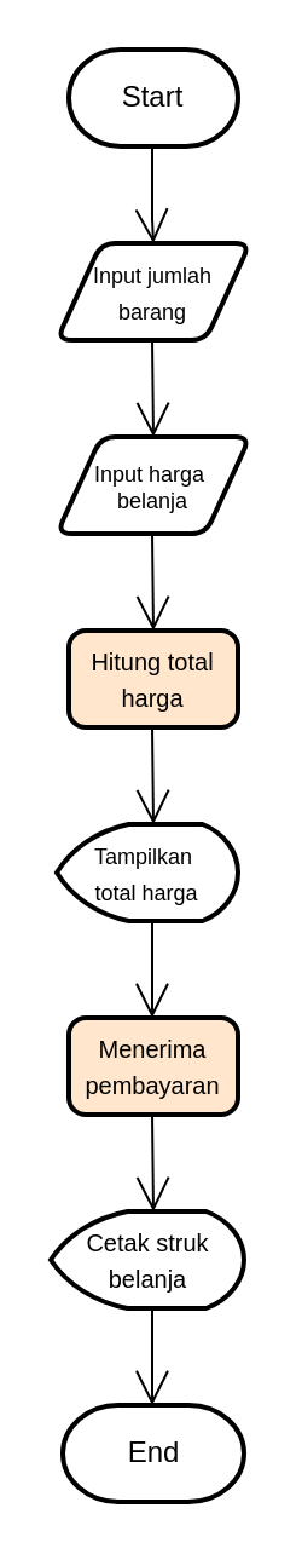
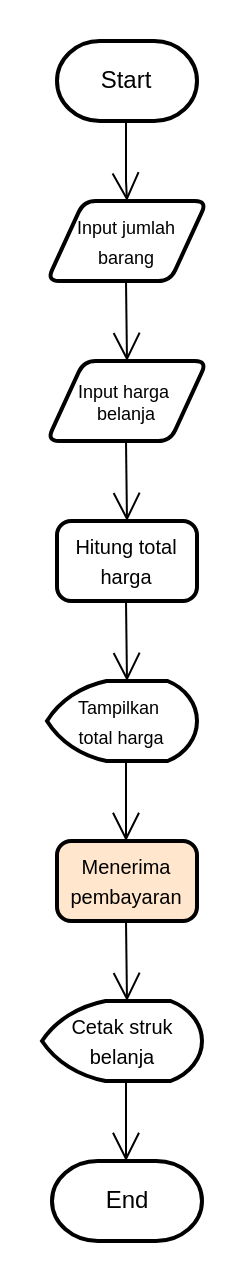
  <mxCell id="0" />
  <mxCell id="1" parent="0" />
  <mxCell id="2" value="Start" style="strokeWidth=2;html=1;shape=mxgraph.flowchart.terminator;whiteSpace=wrap;" vertex="1" parent="1"><mxGeometry x="28" y="20" width="70" height="40" as="geometry" /></mxCell>
  <mxCell id="3" value="" style="endArrow=open;endFill=1;endSize=12;html=1;rounded=0;" edge="1" parent="1"><mxGeometry width="160" relative="1" as="geometry"><mxPoint x="62.5" y="60" as="sourcePoint" /><mxPoint x="63" y="100" as="targetPoint" /><Array as="points"><mxPoint x="62.5" y="90" /></Array></mxGeometry></mxCell>
  <mxCell id="4" value="&lt;font style=&quot;font-size: 9px;&quot;&gt;Input jumlah barang&lt;/font&gt;" style="shape=parallelogram;html=1;strokeWidth=2;perimeter=parallelogramPerimeter;whiteSpace=wrap;rounded=1;arcSize=12;size=0.23;" vertex="1" parent="1"><mxGeometry x="23" y="100" width="80" height="40" as="geometry" /></mxCell>
  <mxCell id="5" value="&lt;font style=&quot;font-size: 9px;&quot;&gt;Input harga&amp;nbsp;&lt;/font&gt;&lt;div style=&quot;font-size: 9px;&quot;&gt;&lt;font style=&quot;font-size: 9px;&quot;&gt;belanja&lt;/font&gt;&lt;/div&gt;" style="shape=parallelogram;html=1;strokeWidth=2;perimeter=parallelogramPerimeter;whiteSpace=wrap;rounded=1;arcSize=12;size=0.23;" vertex="1" parent="1"><mxGeometry x="23" y="180" width="80" height="40" as="geometry" /></mxCell>
  <mxCell id="6" value="" style="endArrow=open;endFill=1;endSize=12;html=1;rounded=0;" edge="1" parent="1"><mxGeometry width="160" relative="1" as="geometry"><mxPoint x="62.5" y="140" as="sourcePoint" /><mxPoint x="63" y="180" as="targetPoint" /></mxGeometry></mxCell>
- <mxCell id="7" value="&lt;font style=&quot;font-size: 10px;&quot;&gt;Hitung total harga&lt;/font&gt;" style="rounded=1;whiteSpace=wrap;html=1;absoluteArcSize=1;arcSize=14;strokeWidth=2;fillColor=#ffe6cc;" vertex="1" parent="1"><mxGeometry x="28" y="260" width="70" height="40" as="geometry" /></mxCell>
+ <mxCell id="7" value="&lt;font style=&quot;font-size: 10px;&quot;&gt;Hitung total harga&lt;/font&gt;" style="rounded=1;whiteSpace=wrap;html=1;absoluteArcSize=1;arcSize=14;strokeWidth=2;" vertex="1" parent="1"><mxGeometry x="28" y="260" width="70" height="40" as="geometry" /></mxCell>
  <mxCell id="8" value="" style="endArrow=open;endFill=1;endSize=12;html=1;rounded=0;" edge="1" parent="1"><mxGeometry width="160" relative="1" as="geometry"><mxPoint x="62.5" y="220" as="sourcePoint" /><mxPoint x="63" y="260" as="targetPoint" /></mxGeometry></mxCell>
  <mxCell id="9" value="&lt;font style=&quot;font-size: 9px;&quot;&gt;Tampilkan&amp;nbsp;&lt;/font&gt;&lt;div&gt;&lt;font style=&quot;font-size: 9px;&quot;&gt;total harga&lt;/font&gt;&lt;/div&gt;" style="strokeWidth=2;html=1;shape=mxgraph.flowchart.display;whiteSpace=wrap;" vertex="1" parent="1"><mxGeometry x="23" y="340" width="75" height="40" as="geometry" /></mxCell>
  <mxCell id="10" value="" style="endArrow=open;endFill=1;endSize=12;html=1;rounded=0;" edge="1" parent="1"><mxGeometry width="160" relative="1" as="geometry"><mxPoint x="62.5" y="300" as="sourcePoint" /><mxPoint x="63" y="340" as="targetPoint" /></mxGeometry></mxCell>
  <mxCell id="11" value="" style="endArrow=open;endFill=1;endSize=12;html=1;rounded=0;" edge="1" parent="1"><mxGeometry width="160" relative="1" as="geometry"><mxPoint x="62.5" y="380" as="sourcePoint" /><mxPoint x="62.5" y="420" as="targetPoint" /></mxGeometry></mxCell>
  <mxCell id="12" value="&lt;font style=&quot;font-size: 10px;&quot;&gt;Menerima pembayaran&lt;/font&gt;" style="rounded=1;whiteSpace=wrap;html=1;absoluteArcSize=1;arcSize=14;strokeWidth=2;fillColor=#ffe6cc;" vertex="1" parent="1"><mxGeometry x="28" y="420" width="70" height="40" as="geometry" /></mxCell>
  <mxCell id="13" value="&lt;font style=&quot;font-size: 10px;&quot;&gt;Cetak struk belanja&lt;/font&gt;" style="strokeWidth=2;html=1;shape=mxgraph.flowchart.display;whiteSpace=wrap;" vertex="1" parent="1"><mxGeometry x="20.5" y="500" width="80" height="40" as="geometry" /></mxCell>
  <mxCell id="14" value="" style="endArrow=open;endFill=1;endSize=12;html=1;rounded=0;" edge="1" parent="1"><mxGeometry width="160" relative="1" as="geometry"><mxPoint x="62.5" y="460" as="sourcePoint" /><mxPoint x="63" y="500" as="targetPoint" /></mxGeometry></mxCell>
  <mxCell id="15" value="" style="endArrow=open;endFill=1;endSize=12;html=1;rounded=0;" edge="1" parent="1"><mxGeometry width="160" relative="1" as="geometry"><mxPoint x="62.5" y="540" as="sourcePoint" /><mxPoint x="62.5" y="580" as="targetPoint" /></mxGeometry></mxCell>
  <mxCell id="16" value="End" style="strokeWidth=2;html=1;shape=mxgraph.flowchart.terminator;whiteSpace=wrap;" vertex="1" parent="1"><mxGeometry x="25.5" y="580" width="75" height="40" as="geometry" /></mxCell>
